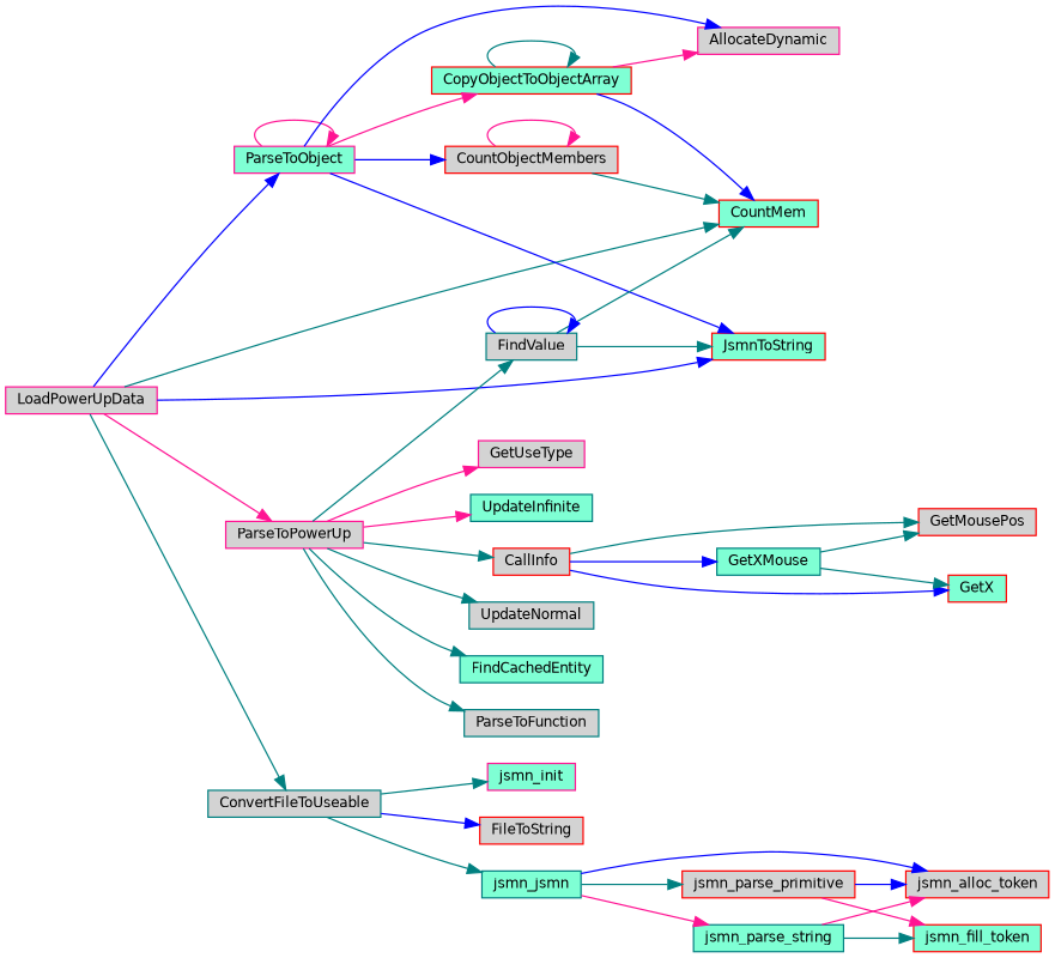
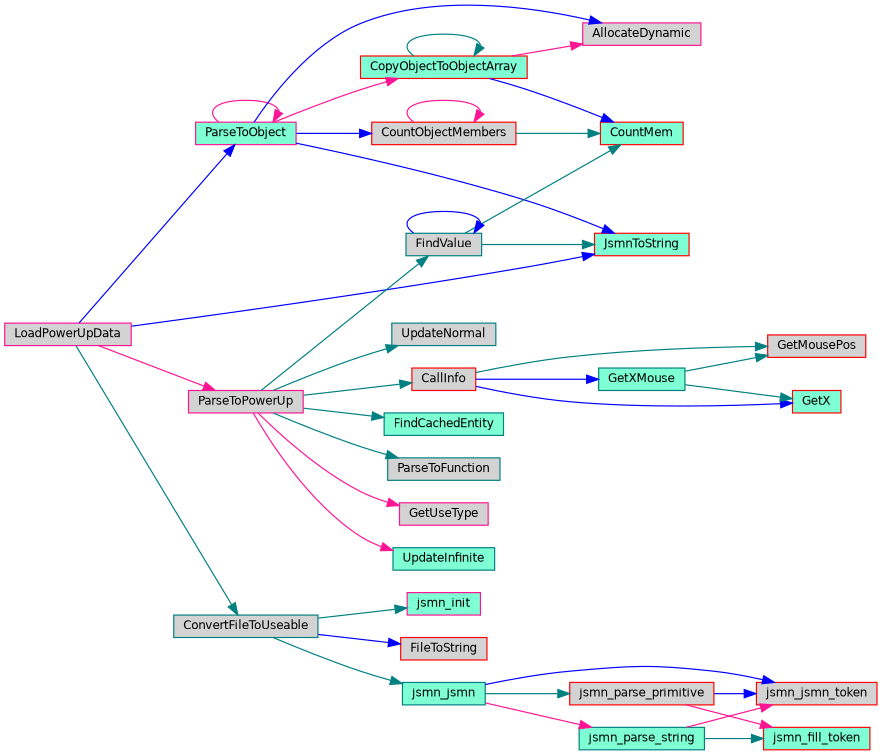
  digraph {
    rankdir=LR
    node [color=red fillcolor=lightgrey fontname=Helvetica fontsize=10 shape=record style=filled]
    edge [color=teal fontname=Helvetica fontsize=10 labelfontname=Helvetica labelfontsize=10 style=solid]
    n1 [color=deeppink fontcolor=black height=0.2 label=LoadPowerUpData width=0.4]
    n2 [fillcolor=aquamarine height=0.2 label=JsmnToString width=0.4]
    n3 [color=teal height=0.2 label=ConvertFileToUseable width=0.4]
    n4 [color=deeppink fillcolor=aquamarine height=0.2 label=ParseToObject width=0.4]
    n5 [fillcolor=aquamarine height=0.2 label=CountMem width=0.4]
    n6 [color=deeppink height=0.2 label=ParseToPowerUp width=0.4]
    n7 [color=deeppink fillcolor=aquamarine height=0.2 label=jsmn_init width=0.4]
    n8 [height=0.2 label=FileToString width=0.4]
    n9 [color=teal fillcolor=aquamarine height=0.2 label=jsmn_jsmn width=0.4]
    n10 [fillcolor=aquamarine height=0.2 label=CopyObjectToObjectArray width=0.4]
    n11 [color=deeppink height=0.2 label=AllocateDynamic width=0.4]
    n12 [height=0.2 label=CountObjectMembers width=0.4]
    n13 [color=teal height=0.2 label=FindValue width=0.4]
    n14 [color=teal height=0.2 label=ParseToFunction width=0.4]
    n15 [color=deeppink height=0.2 label=GetUseType width=0.4]
    n16 [color=teal fillcolor=aquamarine height=0.2 label=UpdateInfinite width=0.4]
    n17 [color=teal height=0.2 label=UpdateNormal width=0.4]
    n18 [height=0.2 label=CallInfo width=0.4]
    n19 [color=teal fillcolor=aquamarine height=0.2 label=FindCachedEntity width=0.4]
-   n20 [height=0.2 label=jsmn_alloc_token width=0.4]
+   n20 [height=0.2 label=jsmn_jsmn_token width=0.4]
    n21 [color=teal fillcolor=aquamarine height=0.2 label=jsmn_parse_string width=0.4]
    n22 [height=0.2 label=jsmn_parse_primitive width=0.4]
    n23 [fillcolor=aquamarine height=0.2 label=jsmn_fill_token width=0.4]
    n24 [color=teal fillcolor=aquamarine height=0.2 label=GetXMouse width=0.4]
    n25 [fillcolor=aquamarine height=0.2 label=GetX width=0.4]
    n26 [height=0.2 label=GetMousePos width=0.4]
    n1 -> n2 [color=blue]
    n1 -> n3
    n1 -> n4 [color=blue]
-   n1 -> n5
    n1 -> n6 [color=deeppink]
    n3 -> n7
    n3 -> n8 [color=blue]
    n3 -> n9
    n4 -> n2 [color=blue]
    n4 -> n4 [color=deeppink]
    n4 -> n10 [color=deeppink]
    n4 -> n11 [color=blue]
    n4 -> n12 [color=blue]
    n6 -> n13
    n6 -> n14
    n6 -> n15 [color=deeppink]
    n6 -> n16 [color=deeppink]
    n6 -> n17
    n6 -> n18
    n6 -> n19
    n9 -> n20 [color=blue]
    n9 -> n21 [color=deeppink]
    n9 -> n22
    n10 -> n5 [color=blue]
    n10 -> n10
    n10 -> n11 [color=deeppink]
    n12 -> n5
    n12 -> n12 [color=deeppink]
    n13 -> n2
    n13 -> n5
    n13 -> n13 [color=blue]
    n18 -> n24 [color=blue]
    n18 -> n25 [color=blue]
    n18 -> n26
    n21 -> n20 [color=deeppink]
    n21 -> n23
    n22 -> n20 [color=blue]
    n22 -> n23 [color=deeppink]
    n24 -> n25
    n24 -> n26
  }
